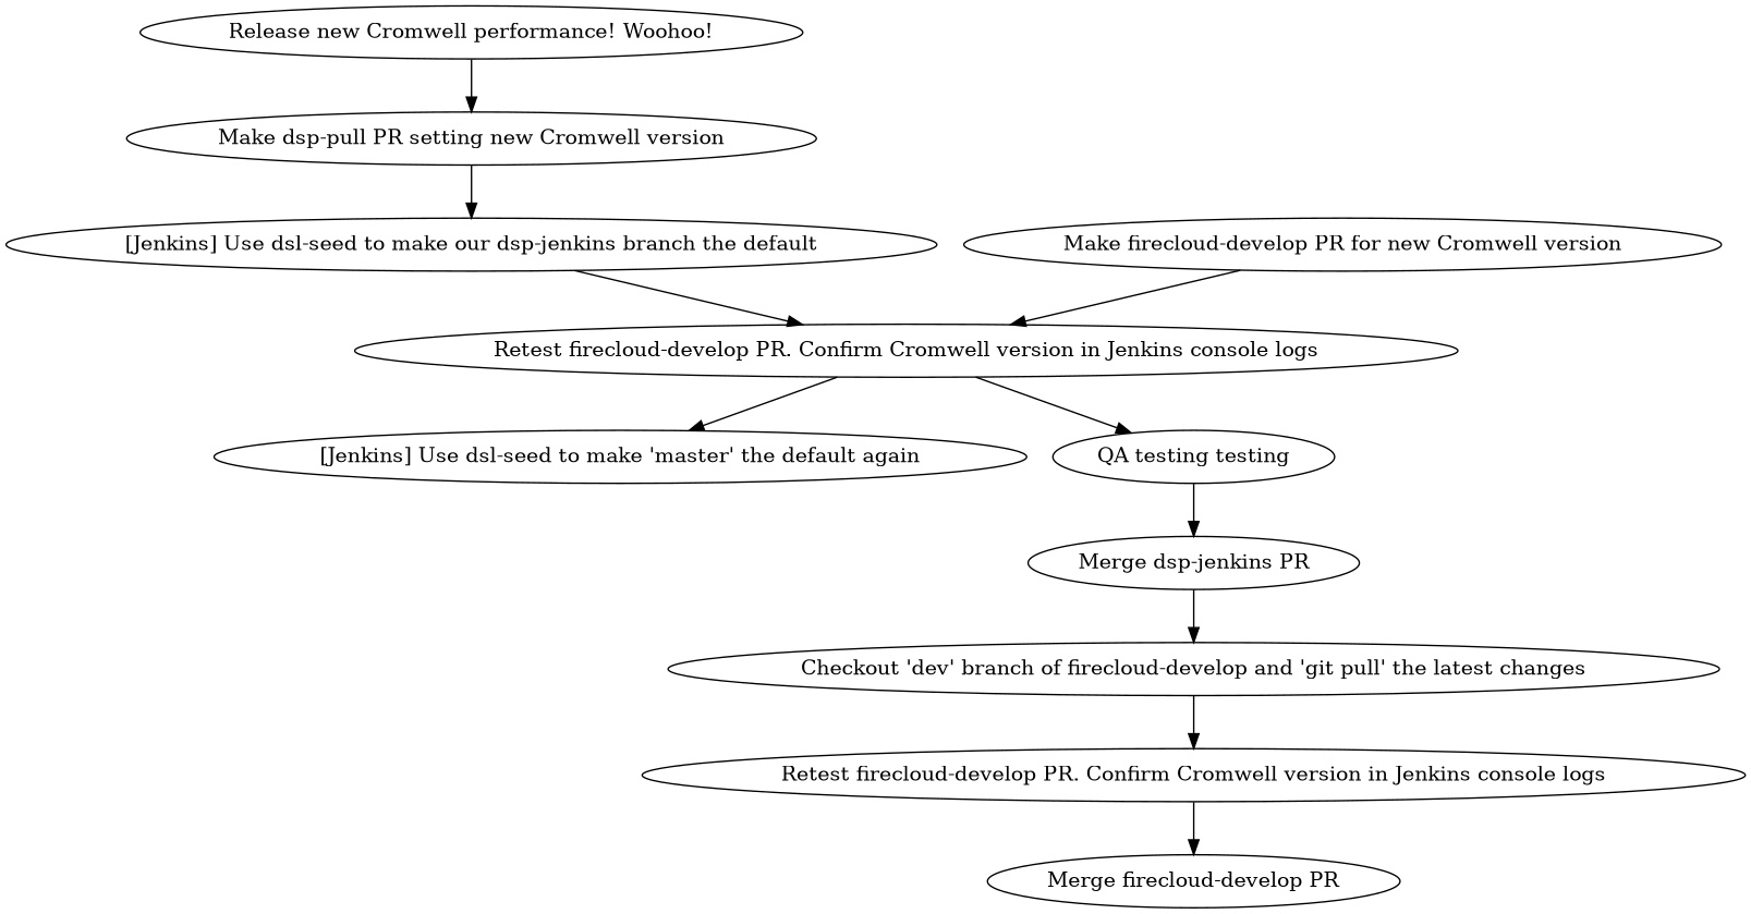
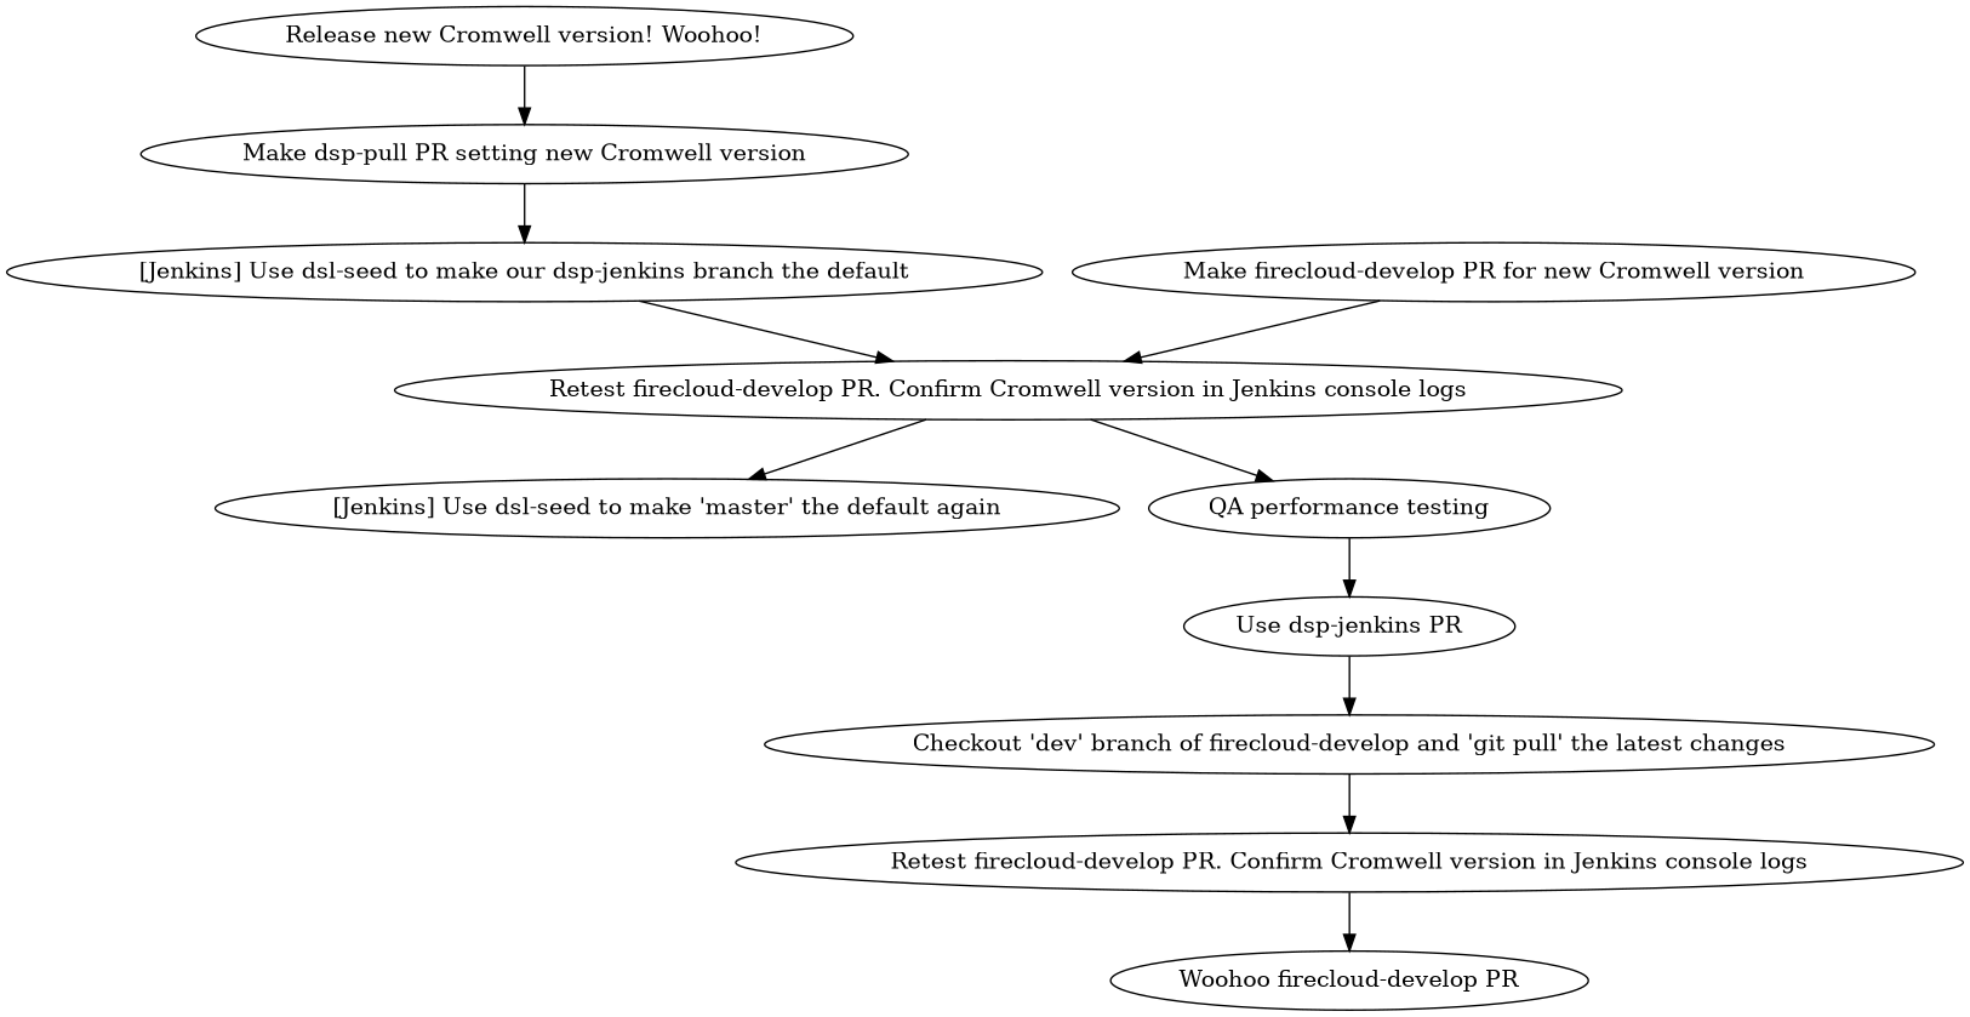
  digraph {
    node [shape=oval]
-   n1 [label="Release new Cromwell performance! Woohoo!"]
+   n1 [label="Release new Cromwell version! Woohoo!"]
    n2 [label="Make dsp-pull PR setting new Cromwell version"]
    n3 [label="Make firecloud-develop PR for new Cromwell version"]
    n4 [label="Retest firecloud-develop PR. Confirm Cromwell version in Jenkins console logs"]
    n5 [label="[Jenkins] Use dsl-seed to make our dsp-jenkins branch the default"]
    n6 [label="[Jenkins] Use dsl-seed to make 'master' the default again"]
-   n7 [label="QA testing testing"]
-   n8 [label="Merge dsp-jenkins PR"]
+   n7 [label="QA performance testing"]
+   n8 [label="Use dsp-jenkins PR"]
    n9 [label="Checkout 'dev' branch of firecloud-develop and 'git pull' the latest changes"]
    n10 [label="Retest firecloud-develop PR. Confirm Cromwell version in Jenkins console logs"]
-   n11 [label="Merge firecloud-develop PR"]
+   n11 [label="Woohoo firecloud-develop PR"]
    n1 -> n2
    n2 -> n5
    n3 -> n4
    n4 -> n6
    n4 -> n7
    n5 -> n4
    n7 -> n8
    n8 -> n9
    n9 -> n10
    n10 -> n11
  }
